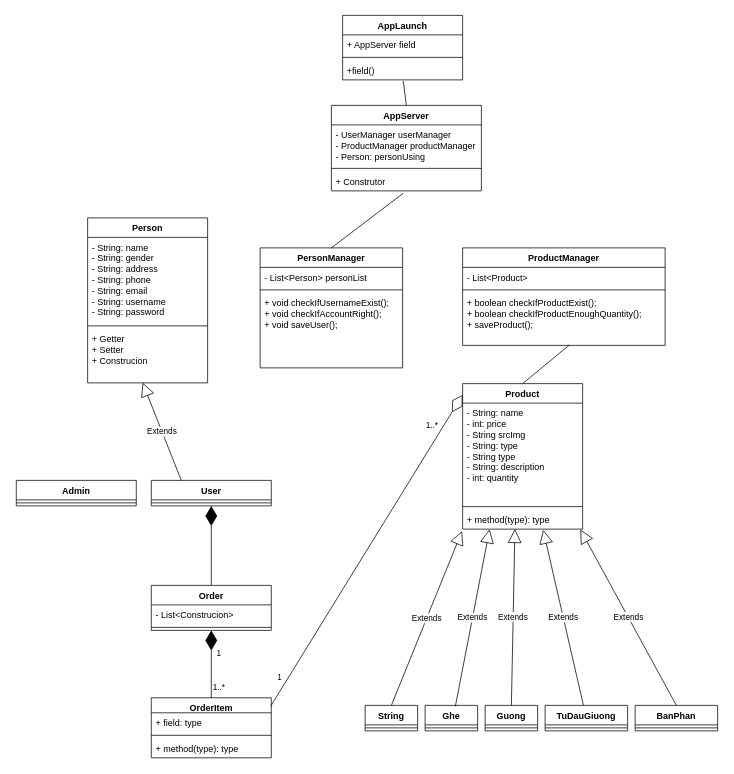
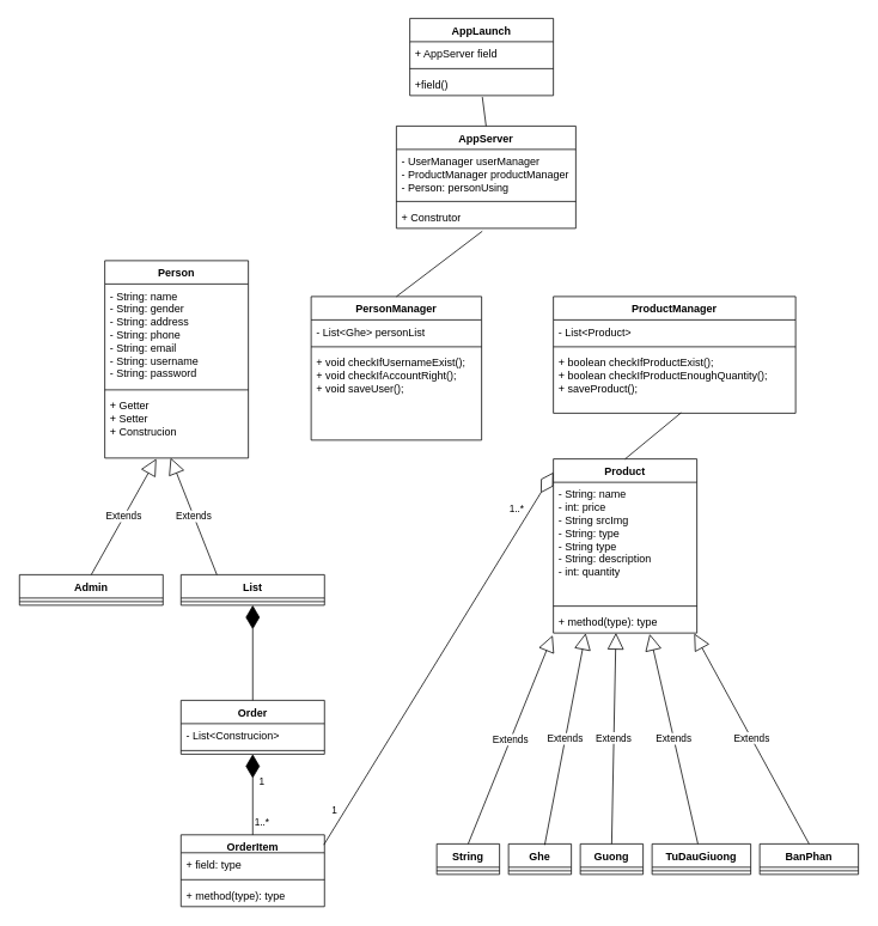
  <mxCell id="0" />
  <mxCell id="1" parent="0" />
  <mxCell id="2" value="AppLaunch" style="swimlane;fontStyle=1;align=center;verticalAlign=top;childLayout=stackLayout;horizontal=1;startSize=26;horizontalStack=0;resizeParent=1;resizeParentMax=0;resizeLast=0;collapsible=1;marginBottom=0;whiteSpace=wrap;html=1;" parent="1" vertex="1"><mxGeometry x="456" y="20" width="160" height="86" as="geometry" /></mxCell>
  <mxCell id="3" value="+ AppServer field" style="text;strokeColor=none;fillColor=none;align=left;verticalAlign=top;spacingLeft=4;spacingRight=4;overflow=hidden;rotatable=0;points=[[0,0.5],[1,0.5]];portConstraint=eastwest;whiteSpace=wrap;html=1;" parent="2" vertex="1"><mxGeometry y="26" width="160" height="26" as="geometry" /></mxCell>
  <mxCell id="4" value="" style="line;strokeWidth=1;fillColor=none;align=left;verticalAlign=middle;spacingTop=-1;spacingLeft=3;spacingRight=3;rotatable=0;labelPosition=right;points=[];portConstraint=eastwest;strokeColor=inherit;" parent="2" vertex="1"><mxGeometry y="52" width="160" height="8" as="geometry" /></mxCell>
  <mxCell id="5" value="+field()" style="text;strokeColor=none;fillColor=none;align=left;verticalAlign=top;spacingLeft=4;spacingRight=4;overflow=hidden;rotatable=0;points=[[0,0.5],[1,0.5]];portConstraint=eastwest;whiteSpace=wrap;html=1;" parent="2" vertex="1"><mxGeometry y="60" width="160" height="26" as="geometry" /></mxCell>
  <mxCell id="6" value="AppServer" style="swimlane;fontStyle=1;align=center;verticalAlign=top;childLayout=stackLayout;horizontal=1;startSize=26;horizontalStack=0;resizeParent=1;resizeParentMax=0;resizeLast=0;collapsible=1;marginBottom=0;whiteSpace=wrap;html=1;" parent="1" vertex="1"><mxGeometry x="441" y="140" width="200" height="114" as="geometry" /></mxCell>
  <mxCell id="7" value="- UserManager userManager&lt;div&gt;- ProductManager productManager&lt;/div&gt;&lt;div&gt;- Person: personUsing&lt;/div&gt;" style="text;strokeColor=none;fillColor=none;align=left;verticalAlign=top;spacingLeft=4;spacingRight=4;overflow=hidden;rotatable=0;points=[[0,0.5],[1,0.5]];portConstraint=eastwest;whiteSpace=wrap;html=1;" parent="6" vertex="1"><mxGeometry y="26" width="200" height="54" as="geometry" /></mxCell>
  <mxCell id="8" value="" style="line;strokeWidth=1;fillColor=none;align=left;verticalAlign=middle;spacingTop=-1;spacingLeft=3;spacingRight=3;rotatable=0;labelPosition=right;points=[];portConstraint=eastwest;strokeColor=inherit;" parent="6" vertex="1"><mxGeometry y="80" width="200" height="8" as="geometry" /></mxCell>
  <mxCell id="9" value="+ Construtor" style="text;strokeColor=none;fillColor=none;align=left;verticalAlign=top;spacingLeft=4;spacingRight=4;overflow=hidden;rotatable=0;points=[[0,0.5],[1,0.5]];portConstraint=eastwest;whiteSpace=wrap;html=1;" parent="6" vertex="1"><mxGeometry y="88" width="200" height="26" as="geometry" /></mxCell>
  <mxCell id="10" value="OrderItem" style="swimlane;fontStyle=1;align=center;verticalAlign=top;childLayout=stackLayout;horizontal=1;startSize=20;horizontalStack=0;resizeParent=1;resizeParentMax=0;resizeLast=0;collapsible=1;marginBottom=0;whiteSpace=wrap;html=1;" parent="1" vertex="1"><mxGeometry x="200.89" y="929.9" width="160" height="80" as="geometry" /></mxCell>
  <mxCell id="11" value="+ field: type" style="text;strokeColor=none;fillColor=none;align=left;verticalAlign=top;spacingLeft=4;spacingRight=4;overflow=hidden;rotatable=0;points=[[0,0.5],[1,0.5]];portConstraint=eastwest;whiteSpace=wrap;html=1;" parent="10" vertex="1"><mxGeometry y="20" width="160" height="26" as="geometry" /></mxCell>
  <mxCell id="12" value="" style="line;strokeWidth=1;fillColor=none;align=left;verticalAlign=middle;spacingTop=-1;spacingLeft=3;spacingRight=3;rotatable=0;labelPosition=right;points=[];portConstraint=eastwest;strokeColor=inherit;" parent="10" vertex="1"><mxGeometry y="46" width="160" height="8" as="geometry" /></mxCell>
  <mxCell id="13" value="+ method(type): type" style="text;strokeColor=none;fillColor=none;align=left;verticalAlign=top;spacingLeft=4;spacingRight=4;overflow=hidden;rotatable=0;points=[[0,0.5],[1,0.5]];portConstraint=eastwest;whiteSpace=wrap;html=1;" parent="10" vertex="1"><mxGeometry y="54" width="160" height="26" as="geometry" /></mxCell>
- <mxCell id="14" value="User" style="swimlane;fontStyle=1;align=center;verticalAlign=top;childLayout=stackLayout;horizontal=1;startSize=26;horizontalStack=0;resizeParent=1;resizeParentMax=0;resizeLast=0;collapsible=1;marginBottom=0;whiteSpace=wrap;html=1;" parent="1" vertex="1"><mxGeometry x="200.89" y="640" width="160" height="34" as="geometry" /></mxCell>
+ <mxCell id="14" value="List" style="swimlane;fontStyle=1;align=center;verticalAlign=top;childLayout=stackLayout;horizontal=1;startSize=26;horizontalStack=0;resizeParent=1;resizeParentMax=0;resizeLast=0;collapsible=1;marginBottom=0;whiteSpace=wrap;html=1;" parent="1" vertex="1"><mxGeometry x="200.89" y="640" width="160" height="34" as="geometry" /></mxCell>
  <mxCell id="15" value="" style="line;strokeWidth=1;fillColor=none;align=left;verticalAlign=middle;spacingTop=-1;spacingLeft=3;spacingRight=3;rotatable=0;labelPosition=right;points=[];portConstraint=eastwest;strokeColor=inherit;" parent="14" vertex="1"><mxGeometry y="26" width="160" height="8" as="geometry" /></mxCell>
  <mxCell id="16" value="Admin" style="swimlane;fontStyle=1;align=center;verticalAlign=top;childLayout=stackLayout;horizontal=1;startSize=26;horizontalStack=0;resizeParent=1;resizeParentMax=0;resizeLast=0;collapsible=1;marginBottom=0;whiteSpace=wrap;html=1;" parent="1" vertex="1"><mxGeometry x="20.89" y="640" width="160" height="34" as="geometry" /></mxCell>
  <mxCell id="17" value="" style="line;strokeWidth=1;fillColor=none;align=left;verticalAlign=middle;spacingTop=-1;spacingLeft=3;spacingRight=3;rotatable=0;labelPosition=right;points=[];portConstraint=eastwest;strokeColor=inherit;" parent="16" vertex="1"><mxGeometry y="26" width="160" height="8" as="geometry" /></mxCell>
  <mxCell id="18" value="Order" style="swimlane;fontStyle=1;align=center;verticalAlign=top;childLayout=stackLayout;horizontal=1;startSize=26;horizontalStack=0;resizeParent=1;resizeParentMax=0;resizeLast=0;collapsible=1;marginBottom=0;whiteSpace=wrap;html=1;" parent="1" vertex="1"><mxGeometry x="200.89" y="780" width="160" height="60" as="geometry" /></mxCell>
  <mxCell id="19" value="- List&amp;lt;Construcion&amp;gt;" style="text;strokeColor=none;fillColor=none;align=left;verticalAlign=top;spacingLeft=4;spacingRight=4;overflow=hidden;rotatable=0;points=[[0,0.5],[1,0.5]];portConstraint=eastwest;whiteSpace=wrap;html=1;" parent="18" vertex="1"><mxGeometry y="26" width="160" height="26" as="geometry" /></mxCell>
  <mxCell id="20" value="" style="line;strokeWidth=1;fillColor=none;align=left;verticalAlign=middle;spacingTop=-1;spacingLeft=3;spacingRight=3;rotatable=0;labelPosition=right;points=[];portConstraint=eastwest;strokeColor=inherit;" parent="18" vertex="1"><mxGeometry y="52" width="160" height="8" as="geometry" /></mxCell>
  <mxCell id="21" value="Product" style="swimlane;fontStyle=1;align=center;verticalAlign=top;childLayout=stackLayout;horizontal=1;startSize=26;horizontalStack=0;resizeParent=1;resizeParentMax=0;resizeLast=0;collapsible=1;marginBottom=0;whiteSpace=wrap;html=1;" parent="1" vertex="1"><mxGeometry x="616" y="511" width="160" height="194" as="geometry" /></mxCell>
  <mxCell id="22" value="- String: name&lt;div&gt;- int: price&lt;/div&gt;&lt;div&gt;- String srcImg&lt;/div&gt;&lt;div&gt;- String: type&lt;/div&gt;&lt;div&gt;- String type&lt;/div&gt;&lt;div&gt;- String: description&lt;/div&gt;&lt;div&gt;- int: quantity&lt;/div&gt;" style="text;strokeColor=none;fillColor=none;align=left;verticalAlign=top;spacingLeft=4;spacingRight=4;overflow=hidden;rotatable=0;points=[[0,0.5],[1,0.5]];portConstraint=eastwest;whiteSpace=wrap;html=1;" parent="21" vertex="1"><mxGeometry y="26" width="160" height="134" as="geometry" /></mxCell>
  <mxCell id="23" value="" style="line;strokeWidth=1;fillColor=none;align=left;verticalAlign=middle;spacingTop=-1;spacingLeft=3;spacingRight=3;rotatable=0;labelPosition=right;points=[];portConstraint=eastwest;strokeColor=inherit;" parent="21" vertex="1"><mxGeometry y="160" width="160" height="8" as="geometry" /></mxCell>
  <mxCell id="24" value="+ method(type): type" style="text;strokeColor=none;fillColor=none;align=left;verticalAlign=top;spacingLeft=4;spacingRight=4;overflow=hidden;rotatable=0;points=[[0,0.5],[1,0.5]];portConstraint=eastwest;whiteSpace=wrap;html=1;" parent="21" vertex="1"><mxGeometry y="168" width="160" height="26" as="geometry" /></mxCell>
  <mxCell id="25" value="Person" style="swimlane;fontStyle=1;align=center;verticalAlign=top;childLayout=stackLayout;horizontal=1;startSize=26;horizontalStack=0;resizeParent=1;resizeParentMax=0;resizeLast=0;collapsible=1;marginBottom=0;whiteSpace=wrap;html=1;" parent="1" vertex="1"><mxGeometry x="116" y="290" width="160" height="220" as="geometry" /></mxCell>
  <mxCell id="26" value="- String: name&lt;div&gt;- String: gender&lt;/div&gt;&lt;div&gt;- String: address&lt;/div&gt;&lt;div&gt;- String: phone&lt;/div&gt;&lt;div&gt;- String: email&lt;/div&gt;&lt;div&gt;- String: username&lt;/div&gt;&lt;div&gt;- String: password&lt;br&gt;&lt;div&gt;&lt;br&gt;&lt;/div&gt;&lt;/div&gt;" style="text;strokeColor=none;fillColor=none;align=left;verticalAlign=top;spacingLeft=4;spacingRight=4;overflow=hidden;rotatable=0;points=[[0,0.5],[1,0.5]];portConstraint=eastwest;whiteSpace=wrap;html=1;" parent="25" vertex="1"><mxGeometry y="26" width="160" height="114" as="geometry" /></mxCell>
  <mxCell id="27" value="" style="line;strokeWidth=1;fillColor=none;align=left;verticalAlign=middle;spacingTop=-1;spacingLeft=3;spacingRight=3;rotatable=0;labelPosition=right;points=[];portConstraint=eastwest;strokeColor=inherit;" parent="25" vertex="1"><mxGeometry y="140" width="160" height="8" as="geometry" /></mxCell>
  <mxCell id="28" value="+ Getter&lt;div&gt;+ Setter&lt;/div&gt;&lt;div&gt;+ Construcion&lt;/div&gt;" style="text;strokeColor=none;fillColor=none;align=left;verticalAlign=top;spacingLeft=4;spacingRight=4;overflow=hidden;rotatable=0;points=[[0,0.5],[1,0.5]];portConstraint=eastwest;whiteSpace=wrap;html=1;" parent="25" vertex="1"><mxGeometry y="148" width="160" height="72" as="geometry" /></mxCell>
  <mxCell id="29" value="BanPhan" style="swimlane;fontStyle=1;align=center;verticalAlign=top;childLayout=stackLayout;horizontal=1;startSize=26;horizontalStack=0;resizeParent=1;resizeParentMax=0;resizeLast=0;collapsible=1;marginBottom=0;whiteSpace=wrap;html=1;" parent="1" vertex="1"><mxGeometry x="846" y="940" width="110" height="34" as="geometry" /></mxCell>
  <mxCell id="30" value="" style="line;strokeWidth=1;fillColor=none;align=left;verticalAlign=middle;spacingTop=-1;spacingLeft=3;spacingRight=3;rotatable=0;labelPosition=right;points=[];portConstraint=eastwest;strokeColor=inherit;" parent="29" vertex="1"><mxGeometry y="26" width="110" height="8" as="geometry" /></mxCell>
  <mxCell id="31" value="String" style="swimlane;fontStyle=1;align=center;verticalAlign=top;childLayout=stackLayout;horizontal=1;startSize=26;horizontalStack=0;resizeParent=1;resizeParentMax=0;resizeLast=0;collapsible=1;marginBottom=0;whiteSpace=wrap;html=1;" parent="1" vertex="1"><mxGeometry x="486" y="940" width="70" height="34" as="geometry" /></mxCell>
  <mxCell id="32" value="" style="line;strokeWidth=1;fillColor=none;align=left;verticalAlign=middle;spacingTop=-1;spacingLeft=3;spacingRight=3;rotatable=0;labelPosition=right;points=[];portConstraint=eastwest;strokeColor=inherit;" parent="31" vertex="1"><mxGeometry y="26" width="70" height="8" as="geometry" /></mxCell>
  <mxCell id="33" value="Guong" style="swimlane;fontStyle=1;align=center;verticalAlign=top;childLayout=stackLayout;horizontal=1;startSize=26;horizontalStack=0;resizeParent=1;resizeParentMax=0;resizeLast=0;collapsible=1;marginBottom=0;whiteSpace=wrap;html=1;" parent="1" vertex="1"><mxGeometry x="646" y="940" width="70" height="34" as="geometry" /></mxCell>
  <mxCell id="34" value="" style="line;strokeWidth=1;fillColor=none;align=left;verticalAlign=middle;spacingTop=-1;spacingLeft=3;spacingRight=3;rotatable=0;labelPosition=right;points=[];portConstraint=eastwest;strokeColor=inherit;" parent="33" vertex="1"><mxGeometry y="26" width="70" height="8" as="geometry" /></mxCell>
  <mxCell id="35" value="Ghe" style="swimlane;fontStyle=1;align=center;verticalAlign=top;childLayout=stackLayout;horizontal=1;startSize=26;horizontalStack=0;resizeParent=1;resizeParentMax=0;resizeLast=0;collapsible=1;marginBottom=0;whiteSpace=wrap;html=1;" parent="1" vertex="1"><mxGeometry x="566" y="940" width="70" height="34" as="geometry" /></mxCell>
  <mxCell id="36" value="" style="line;strokeWidth=1;fillColor=none;align=left;verticalAlign=middle;spacingTop=-1;spacingLeft=3;spacingRight=3;rotatable=0;labelPosition=right;points=[];portConstraint=eastwest;strokeColor=inherit;" parent="35" vertex="1"><mxGeometry y="26" width="70" height="8" as="geometry" /></mxCell>
  <mxCell id="37" value="TuDauGiuong" style="swimlane;fontStyle=1;align=center;verticalAlign=top;childLayout=stackLayout;horizontal=1;startSize=26;horizontalStack=0;resizeParent=1;resizeParentMax=0;resizeLast=0;collapsible=1;marginBottom=0;whiteSpace=wrap;html=1;" parent="1" vertex="1"><mxGeometry x="726" y="940" width="110" height="34" as="geometry"><mxRectangle x="170" y="920" width="110" height="30" as="alternateBounds" /></mxGeometry></mxCell>
  <mxCell id="38" value="" style="line;strokeWidth=1;fillColor=none;align=left;verticalAlign=middle;spacingTop=-1;spacingLeft=3;spacingRight=3;rotatable=0;labelPosition=right;points=[];portConstraint=eastwest;strokeColor=inherit;" parent="37" vertex="1"><mxGeometry y="26" width="110" height="8" as="geometry" /></mxCell>
  <mxCell id="39" value="PersonManager&lt;div&gt;&lt;br&gt;&lt;/div&gt;" style="swimlane;fontStyle=1;align=center;verticalAlign=top;childLayout=stackLayout;horizontal=1;startSize=26;horizontalStack=0;resizeParent=1;resizeParentMax=0;resizeLast=0;collapsible=1;marginBottom=0;whiteSpace=wrap;html=1;" parent="1" vertex="1"><mxGeometry x="346" y="330" width="190" height="160" as="geometry" /></mxCell>
- <mxCell id="40" value="- List&amp;lt;Person&amp;gt; personList" style="text;strokeColor=none;fillColor=none;align=left;verticalAlign=top;spacingLeft=4;spacingRight=4;overflow=hidden;rotatable=0;points=[[0,0.5],[1,0.5]];portConstraint=eastwest;whiteSpace=wrap;html=1;" parent="39" vertex="1"><mxGeometry y="26" width="190" height="26" as="geometry" /></mxCell>
+ <mxCell id="40" value="- List&amp;lt;Ghe&amp;gt; personList" style="text;strokeColor=none;fillColor=none;align=left;verticalAlign=top;spacingLeft=4;spacingRight=4;overflow=hidden;rotatable=0;points=[[0,0.5],[1,0.5]];portConstraint=eastwest;whiteSpace=wrap;html=1;" parent="39" vertex="1"><mxGeometry y="26" width="190" height="26" as="geometry" /></mxCell>
  <mxCell id="41" value="" style="line;strokeWidth=1;fillColor=none;align=left;verticalAlign=middle;spacingTop=-1;spacingLeft=3;spacingRight=3;rotatable=0;labelPosition=right;points=[];portConstraint=eastwest;strokeColor=inherit;" parent="39" vertex="1"><mxGeometry y="52" width="190" height="8" as="geometry" /></mxCell>
  <mxCell id="42" value="+ void checkIfUsernameExist();&lt;div&gt;+ void checkIfAccountRight();&lt;/div&gt;&lt;div&gt;+ void saveUser();&lt;/div&gt;" style="text;strokeColor=none;fillColor=none;align=left;verticalAlign=top;spacingLeft=4;spacingRight=4;overflow=hidden;rotatable=0;points=[[0,0.5],[1,0.5]];portConstraint=eastwest;whiteSpace=wrap;html=1;" parent="39" vertex="1"><mxGeometry y="60" width="190" height="100" as="geometry" /></mxCell>
  <mxCell id="43" value="Extends" style="endArrow=block;endSize=16;endFill=0;html=1;rounded=0;exitX=0.5;exitY=0;exitDx=0;exitDy=0;entryX=-0.005;entryY=1.1;entryDx=0;entryDy=0;entryPerimeter=0;" parent="1" edge="1" target="24" source="31"><mxGeometry width="160" relative="1" as="geometry"><mxPoint x="511.32" y="721" as="sourcePoint" /><mxPoint x="616" y="596.766" as="targetPoint" /><Array as="points" /></mxGeometry></mxCell>
  <mxCell id="44" value="Extends" style="endArrow=block;endSize=16;endFill=0;html=1;rounded=0;entryX=0.436;entryY=0.994;entryDx=0;entryDy=0;entryPerimeter=0;exitX=0.5;exitY=0;exitDx=0;exitDy=0;" parent="1" source="33" target="24" edge="1"><mxGeometry width="160" relative="1" as="geometry"><mxPoint x="670.12" y="721" as="sourcePoint" /><mxPoint x="686" y="600.276" as="targetPoint" /></mxGeometry></mxCell>
  <mxCell id="45" value="Extends" style="endArrow=block;endSize=16;endFill=0;html=1;rounded=0;entryX=0.671;entryY=1.041;entryDx=0;entryDy=0;entryPerimeter=0;" parent="1" source="37" target="24" edge="1"><mxGeometry width="160" relative="1" as="geometry"><mxPoint x="626" y="671" as="sourcePoint" /><mxPoint x="786" y="671" as="targetPoint" /></mxGeometry></mxCell>
  <mxCell id="46" value="Extends" style="endArrow=block;endSize=16;endFill=0;html=1;rounded=0;entryX=0.981;entryY=1.02;entryDx=0;entryDy=0;entryPerimeter=0;exitX=0.5;exitY=0;exitDx=0;exitDy=0;" parent="1" source="29" target="24" edge="1"><mxGeometry width="160" relative="1" as="geometry"><mxPoint x="626" y="671" as="sourcePoint" /><mxPoint x="786" y="671" as="targetPoint" /></mxGeometry></mxCell>
+ <mxCell id="47" value="Extends" style="endArrow=block;endSize=16;endFill=0;html=1;rounded=0;exitX=0.5;exitY=0;exitDx=0;exitDy=0;entryX=0.359;entryY=1.011;entryDx=0;entryDy=0;entryPerimeter=0;" parent="1" source="16" target="28" edge="1"><mxGeometry width="160" relative="1" as="geometry"><mxPoint x="236" y="420" as="sourcePoint" /><mxPoint x="396" y="420" as="targetPoint" /></mxGeometry></mxCell>
  <mxCell id="48" value="Extends" style="endArrow=block;endSize=16;endFill=0;html=1;rounded=0;exitX=0.25;exitY=0;exitDx=0;exitDy=0;entryX=0.458;entryY=0.996;entryDx=0;entryDy=0;entryPerimeter=0;" parent="1" source="14" target="28" edge="1"><mxGeometry width="160" relative="1" as="geometry"><mxPoint x="236" y="420" as="sourcePoint" /><mxPoint x="396" y="420" as="targetPoint" /></mxGeometry></mxCell>
  <mxCell id="49" value="" style="endArrow=diamondThin;endFill=1;endSize=24;html=1;rounded=0;entryX=0.5;entryY=1;entryDx=0;entryDy=0;exitX=0.5;exitY=0;exitDx=0;exitDy=0;" edge="1" parent="1" source="18" target="14"><mxGeometry width="160" relative="1" as="geometry"><mxPoint x="450.89" y="580" as="sourcePoint" /><mxPoint x="281.21" y="701.196" as="targetPoint" /></mxGeometry></mxCell>
  <mxCell id="50" value="" style="endArrow=diamondThin;endFill=1;endSize=24;html=1;rounded=0;exitX=0.5;exitY=0;exitDx=0;exitDy=0;entryX=0.5;entryY=1;entryDx=0;entryDy=0;" edge="1" parent="1" source="10" target="18"><mxGeometry width="160" relative="1" as="geometry"><mxPoint x="200.89" y="880" as="sourcePoint" /><mxPoint x="281" y="870" as="targetPoint" /></mxGeometry></mxCell>
  <mxCell id="51" value="1" style="edgeLabel;html=1;align=center;verticalAlign=middle;resizable=0;points=[];" vertex="1" connectable="0" parent="50"><mxGeometry x="0.206" relative="1" as="geometry"><mxPoint x="10" y="-5" as="offset" /></mxGeometry></mxCell>
  <mxCell id="52" value="1..*" style="edgeLabel;html=1;align=center;verticalAlign=middle;resizable=0;points=[];" vertex="1" connectable="0" parent="50"><mxGeometry x="-0.418" y="1" relative="1" as="geometry"><mxPoint x="11" y="12" as="offset" /></mxGeometry></mxCell>
  <mxCell id="53" value="ProductManager" style="swimlane;fontStyle=1;align=center;verticalAlign=top;childLayout=stackLayout;horizontal=1;startSize=26;horizontalStack=0;resizeParent=1;resizeParentMax=0;resizeLast=0;collapsible=1;marginBottom=0;whiteSpace=wrap;html=1;" vertex="1" parent="1"><mxGeometry x="616" y="330" width="270" height="130" as="geometry" /></mxCell>
  <mxCell id="54" value="- List&amp;lt;Product&amp;gt;" style="text;strokeColor=none;fillColor=none;align=left;verticalAlign=top;spacingLeft=4;spacingRight=4;overflow=hidden;rotatable=0;points=[[0,0.5],[1,0.5]];portConstraint=eastwest;whiteSpace=wrap;html=1;" vertex="1" parent="53"><mxGeometry y="26" width="270" height="26" as="geometry" /></mxCell>
  <mxCell id="55" value="" style="line;strokeWidth=1;fillColor=none;align=left;verticalAlign=middle;spacingTop=-1;spacingLeft=3;spacingRight=3;rotatable=0;labelPosition=right;points=[];portConstraint=eastwest;strokeColor=inherit;" vertex="1" parent="53"><mxGeometry y="52" width="270" height="8" as="geometry" /></mxCell>
  <mxCell id="56" value="+ boolean checkIfProductExist();&lt;div&gt;+ boolean checkIfProductEnoughQuantity();&lt;/div&gt;&lt;div&gt;+ saveProduct();&lt;/div&gt;" style="text;strokeColor=none;fillColor=none;align=left;verticalAlign=top;spacingLeft=4;spacingRight=4;overflow=hidden;rotatable=0;points=[[0,0.5],[1,0.5]];portConstraint=eastwest;whiteSpace=wrap;html=1;" vertex="1" parent="53"><mxGeometry y="60" width="270" height="70" as="geometry" /></mxCell>
  <mxCell id="57" value="" style="endArrow=none;html=1;rounded=0;exitX=0.5;exitY=0;exitDx=0;exitDy=0;entryX=0.505;entryY=1.062;entryDx=0;entryDy=0;entryPerimeter=0;" edge="1" parent="1" source="6" target="5"><mxGeometry width="50" height="50" relative="1" as="geometry"><mxPoint x="686" y="150" as="sourcePoint" /><mxPoint x="736" y="100" as="targetPoint" /></mxGeometry></mxCell>
  <mxCell id="58" value="" style="endArrow=none;html=1;rounded=0;exitX=0.5;exitY=0;exitDx=0;exitDy=0;entryX=0.527;entryY=0.994;entryDx=0;entryDy=0;entryPerimeter=0;" edge="1" parent="1" source="21" target="56"><mxGeometry width="50" height="50" relative="1" as="geometry"><mxPoint x="486" y="510" as="sourcePoint" /><mxPoint x="536" y="460" as="targetPoint" /></mxGeometry></mxCell>
  <mxCell id="59" value="" style="endArrow=diamondThin;endFill=0;endSize=24;html=1;rounded=0;exitX=0.995;exitY=0.14;exitDx=0;exitDy=0;exitPerimeter=0;" edge="1" parent="1" source="10"><mxGeometry width="160" relative="1" as="geometry"><mxPoint x="396" y="630" as="sourcePoint" /><mxPoint x="616" y="526" as="targetPoint" /></mxGeometry></mxCell>
  <mxCell id="60" value="1" style="edgeLabel;html=1;align=center;verticalAlign=middle;resizable=0;points=[];" vertex="1" connectable="0" parent="59"><mxGeometry x="-0.838" y="1" relative="1" as="geometry"><mxPoint x="-8" y="-6" as="offset" /></mxGeometry></mxCell>
  <mxCell id="61" value="1..*" style="edgeLabel;html=1;align=center;verticalAlign=middle;resizable=0;points=[];" vertex="1" connectable="0" parent="59"><mxGeometry x="0.792" relative="1" as="geometry"><mxPoint x="-15" y="-4" as="offset" /></mxGeometry></mxCell>
  <mxCell id="62" value="Extends" style="endArrow=block;endSize=16;endFill=0;html=1;rounded=0;exitX=0.576;exitY=0.038;exitDx=0;exitDy=0;entryX=0.225;entryY=1.008;entryDx=0;entryDy=0;entryPerimeter=0;exitPerimeter=0;" parent="1" edge="1" target="24" source="35"><mxGeometry width="160" relative="1" as="geometry"><mxPoint x="596" y="720.06" as="sourcePoint" /><mxPoint x="649" y="596.996" as="targetPoint" /></mxGeometry></mxCell>
  <mxCell id="63" value="" style="endArrow=none;html=1;rounded=0;exitX=0.5;exitY=0;exitDx=0;exitDy=0;entryX=0.479;entryY=1.123;entryDx=0;entryDy=0;entryPerimeter=0;" edge="1" parent="1" source="39" target="9"><mxGeometry width="50" height="50" relative="1" as="geometry"><mxPoint x="446" y="440" as="sourcePoint" /><mxPoint x="496" y="390" as="targetPoint" /></mxGeometry></mxCell>
